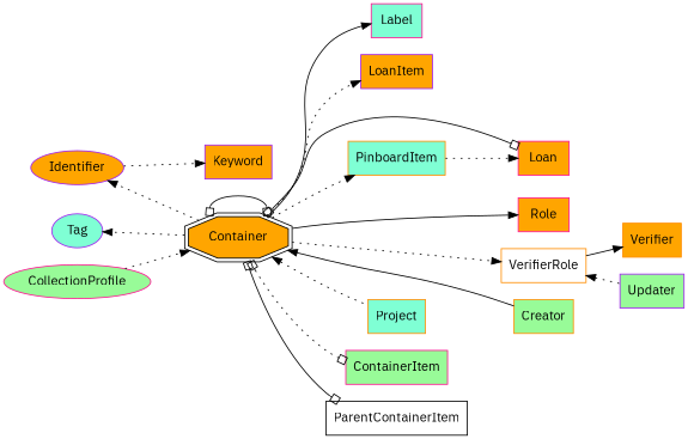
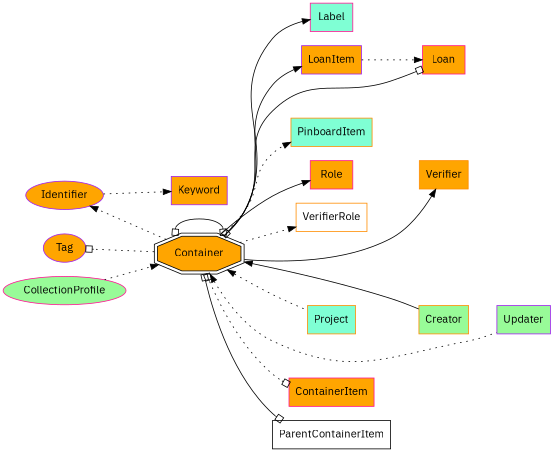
  digraph {
    fontname="IBM Plex Sans"
    rankdir=LR
    node [color=purple fillcolor=orange fontname="IBM Plex Sans" group=supporting shape=box style=filled]
    edge [fontname="IBM Plex Sans" style=dotted]
    n1 [group=annotator height=0.5 label=Identifier shape=oval width=1.1916]
-   n2 [fillcolor=aquamarine group=annotator height=0.5 label=Tag shape=oval width=0.75]
+   n2 [group=annotator height=0.5 label=Tag shape=oval width=0.75]
    n3 [color=black group=target height=0.61111 label=Container shape=doubleoctagon width=1.479]
    n4 [color=deeppink fillcolor=palegreen height=0.5 label=CollectionProfile shape=ellipse width=1.5139]
    n5 [height=0.5 label=Keyword width=0.93056]
    n6 [color=deeppink fillcolor=aquamarine height=0.5 label=Label width=0.75]
    n7 [height=0.5 label=LoanItem width=0.97222]
    n8 [color=deeppink height=0.5 label=Loan width=0.75]
    n9 [color=darkorange fillcolor=aquamarine height=0.5 label=PinboardItem width=1.2639]
    n10 [color=deeppink height=0.5 label=Role width=0.75]
    n11 [color=darkorange fillcolor=white height=0.5 label=VerifierRole width=1.1528]
    n12 [color=darkorange height=0.5 label=Verifier width=0.79167]
    n13 [color=darkorange fillcolor=palegreen height=0.5 label=Creator width=0.79167]
    n14 [color=darkorange fillcolor=aquamarine height=0.5 label=Project width=0.76389]
    n15 [fillcolor=palegreen height=0.5 label=Updater width=0.83333]
-   n16 [color=deeppink fillcolor=palegreen height=0.5 label=ContainerItem width=1.3194]
+   n16 [color=deeppink height=0.5 label=ContainerItem width=1.3194]
    n17 [color=black fillcolor=white height=0.5 label=ParentContainerItem width=1.8056]
    subgraph sub_1 {
      rank=min
      n1
      n2
    }
    subgraph sub_2 {
    }
    subgraph sub_3 {
      n3
      n4
      n5
      n6
      n7
      n8
      n9
      n10
      n11
      n12
      n13
      n14
      n15
      n16
      n17
    }
    n1 -> n5
    n3 -> n1
-   n3 -> n2
+   n3 -> n2 [arrowhead=obox]
    n3 -> n3 [arrowhead=obox arrowtail=obox dir=both style=solid]
    n3 -> n6 [style=solid]
-   n3 -> n7
+   n3 -> n7 [style=solid]
    n3 -> n8 [arrowhead=obox arrowtail=obox dir=both style=solid]
    n3 -> n9
    n3 -> n10 [style=solid]
    n3 -> n11
    n3 -> n13 [dir=back style=solid]
    n3 -> n14 [dir=back]
-   n11 -> n15 [dir=back]
+   n3 -> n15 [dir=back]
    n3 -> n16 [arrowhead=obox arrowtail=obox dir=both]
    n3 -> n16 [style=invis]
    n3 -> n17 [arrowhead=obox arrowtail=obox dir=both style=solid]
    n4 -> n3
-   n9 -> n8
+   n7 -> n8
    n10 -> n12 [style=invis]
-   n11 -> n12 [style=solid]
+   n3 -> n12 [style=solid]
    n13 -> n15 [style=invis]
    n14 -> n13 [style=invis]
  }
